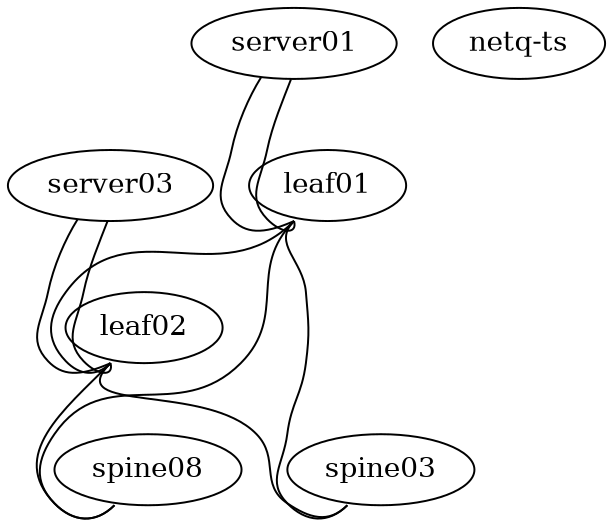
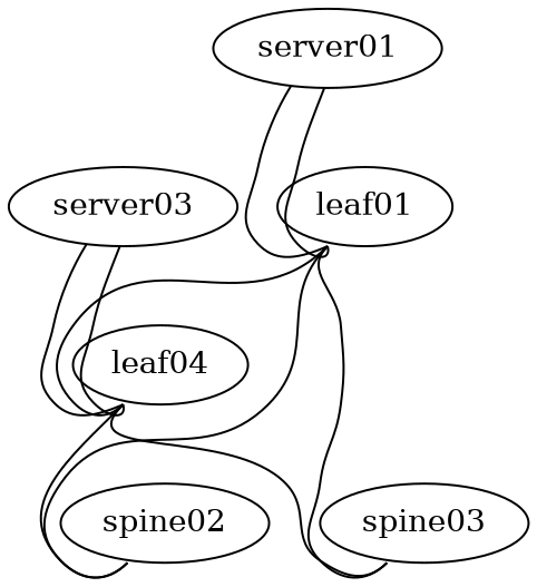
  graph {
    node [config="./helper_scripts/extra_switch_config.sh" function=leaf memory=768 os="CumulusCommunity/cumulus-vx" version="3.5.1"]
    edge [headport=swp1 tailport=swp51]
    leaf01
-   leaf02
+   leaf02 [label=leaf04]
    n3 [function=spine label=spine03]
-   spine02 [function=spine label=spine08]
+   spine02 [function=spine]
    server01 [config="./helper_scripts/extra_server_config.sh" function=host memory=512 os="yk0/ubuntu-xenial" version=""]
    n6 [config="./helper_scripts/extra_server_config.sh" function=host label=server03 memory=512 os="yk0/ubuntu-xenial" version=""]
-   "netq-ts" [function=server memory=1024 os="cumulus/ts" config="" version=""]
    leaf01 -- leaf02 [headport=swp50 tailport=swp50]
    leaf01 -- n3
    leaf01 -- spine02 [tailport=swp52]
    leaf02 -- n3 [headport=swp2]
    leaf02 -- spine02 [headport=swp2 tailport=swp52]
    server01 -- leaf01 [left_mac="00:03:00:11:11:01" tailport=eth1]
    server01 -- leaf01 [headport=swp2 left_mac="00:03:00:11:11:02" tailport=eth2]
    n6 -- leaf02 [left_mac="00:03:00:22:22:01" tailport=eth1]
    n6 -- leaf02 [headport=swp2 left_mac="00:03:00:22:22:02" tailport=eth2]
  }
